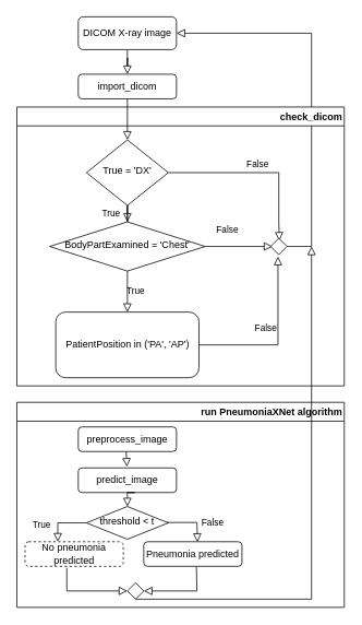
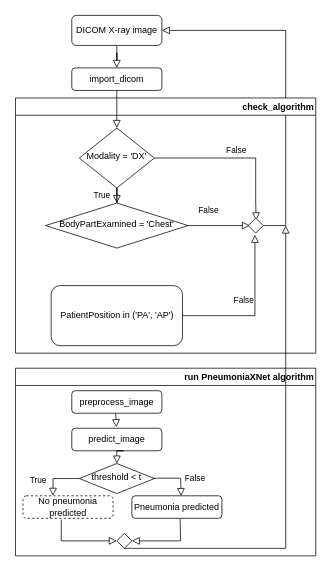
  <mxCell id="0" />
  <mxCell id="1" parent="0" />
  <mxCell id="2" value="" style="rounded=0;html=1;jettySize=auto;orthogonalLoop=1;fontSize=11;endArrow=block;endFill=0;endSize=8;strokeWidth=1;shadow=0;labelBackgroundColor=none;edgeStyle=orthogonalEdgeStyle;entryX=0.5;entryY=0;entryDx=0;entryDy=0;" parent="1" source="3" target="14" edge="1"><mxGeometry relative="1" as="geometry" /></mxCell>
  <mxCell id="3" value="DICOM X-ray image" style="rounded=1;whiteSpace=wrap;html=1;fontSize=12;glass=0;strokeWidth=1;shadow=0;" parent="1" vertex="1"><mxGeometry x="95" y="20" width="120" height="40" as="geometry" /></mxCell>
  <mxCell id="4" value="True" style="rounded=0;html=1;jettySize=auto;orthogonalLoop=1;fontSize=11;endArrow=block;endFill=0;endSize=8;strokeWidth=1;shadow=0;labelBackgroundColor=none;edgeStyle=orthogonalEdgeStyle;" parent="1" source="6" target="9" edge="1"><mxGeometry y="20" relative="1" as="geometry"><mxPoint as="offset" /></mxGeometry></mxCell>
  <mxCell id="5" value="False" style="edgeStyle=orthogonalEdgeStyle;rounded=0;html=1;jettySize=auto;orthogonalLoop=1;fontSize=11;endArrow=block;endFill=0;endSize=8;strokeWidth=1;shadow=0;labelBackgroundColor=none;entryX=0.533;entryY=0.15;entryDx=0;entryDy=0;entryPerimeter=0;" parent="1" source="6" target="16" edge="1"><mxGeometry y="10" relative="1" as="geometry"><mxPoint as="offset" /><mxPoint x="345" y="270" as="targetPoint" /><Array as="points"><mxPoint x="340" y="210" /><mxPoint x="340" y="270" /><mxPoint x="341" y="270" /></Array></mxGeometry></mxCell>
- <mxCell id="6" value="True = 'DX'" style="rhombus;whiteSpace=wrap;html=1;shadow=0;fontFamily=Helvetica;fontSize=12;align=center;strokeWidth=1;spacing=6;spacingTop=-4;" parent="1" vertex="1"><mxGeometry x="105" y="170" width="100" height="80" as="geometry" /></mxCell>
+ <mxCell id="6" value="Modality = 'DX'" style="rhombus;whiteSpace=wrap;html=1;shadow=0;fontFamily=Helvetica;fontSize=12;align=center;strokeWidth=1;spacing=6;spacingTop=-4;" parent="1" vertex="1"><mxGeometry x="105" y="170" width="100" height="80" as="geometry" /></mxCell>
  <mxCell id="7" value="False" style="rounded=0;html=1;jettySize=auto;orthogonalLoop=1;fontSize=11;endArrow=block;endFill=0;endSize=8;strokeWidth=1;shadow=0;labelBackgroundColor=none;edgeStyle=orthogonalEdgeStyle;entryX=0.117;entryY=0.5;entryDx=0;entryDy=0;entryPerimeter=0;" parent="1" source="9" target="16" edge="1"><mxGeometry x="-0.111" y="10" relative="1" as="geometry"><mxPoint x="-10" y="-10" as="offset" /><mxPoint x="295" y="300" as="targetPoint" /></mxGeometry></mxCell>
- <mxCell id="8" value="True" style="edgeStyle=orthogonalEdgeStyle;rounded=0;html=1;jettySize=auto;orthogonalLoop=1;fontSize=11;endArrow=block;endFill=0;endSize=8;strokeWidth=1;shadow=0;labelBackgroundColor=none;" parent="1" source="9" target="13" edge="1"><mxGeometry y="10" relative="1" as="geometry"><mxPoint as="offset" /><mxPoint x="160" y="500" as="targetPoint" /></mxGeometry></mxCell>
  <mxCell id="9" value="BodyPartExamined = 'Chest'" style="rhombus;whiteSpace=wrap;html=1;shadow=0;fontFamily=Helvetica;fontSize=12;align=center;strokeWidth=1;spacing=6;spacingTop=-4;" parent="1" vertex="1"><mxGeometry x="60" y="270" width="190" height="60" as="geometry" /></mxCell>
  <mxCell id="10" value="False" style="rounded=0;html=1;jettySize=auto;orthogonalLoop=1;fontSize=11;endArrow=block;endFill=0;endSize=8;strokeWidth=1;shadow=0;labelBackgroundColor=none;edgeStyle=orthogonalEdgeStyle;entryX=0.45;entryY=1.117;entryDx=0;entryDy=0;exitX=1;exitY=0.5;exitDx=0;exitDy=0;entryPerimeter=0;" edge="1" parent="1" source="13" target="16"><mxGeometry x="-0.111" y="10" relative="1" as="geometry"><mxPoint x="-10" y="-10" as="offset" /><mxPoint x="265" y="420" as="sourcePoint" /><mxPoint x="345.52" y="330.32" as="targetPoint" /><Array as="points"><mxPoint x="339" y="420" /></Array></mxGeometry></mxCell>
  <mxCell id="11" value="" style="rounded=0;html=1;jettySize=auto;orthogonalLoop=1;fontSize=11;endArrow=block;endFill=0;endSize=8;strokeWidth=1;shadow=0;labelBackgroundColor=none;edgeStyle=orthogonalEdgeStyle;entryX=1;entryY=0.5;entryDx=0;entryDy=0;exitX=1;exitY=0.5;exitDx=0;exitDy=0;" edge="1" parent="1" source="16" target="3"><mxGeometry x="-0.111" y="10" relative="1" as="geometry"><mxPoint x="-10" y="-10" as="offset" /><mxPoint x="370" y="305" as="sourcePoint" /><mxPoint x="550.52" y="210" as="targetPoint" /><Array as="points"><mxPoint x="380" y="300" /><mxPoint x="380" y="40" /></Array></mxGeometry></mxCell>
- <mxCell id="12" value="check_dicom" style="swimlane;shadow=0;align=right;swimlaneLine=1;rounded=0;" vertex="1" parent="1"><mxGeometry x="20" y="130" width="400" height="340" as="geometry" /></mxCell>
+ <mxCell id="12" value="check_algorithm" style="swimlane;shadow=0;align=right;swimlaneLine=1;rounded=0;" vertex="1" parent="1"><mxGeometry x="20" y="130" width="400" height="340" as="geometry" /></mxCell>
  <mxCell id="13" value="PatientPosition in ('PA', 'AP')" style="whiteSpace=wrap;html=1;shadow=0;rounded=1;" vertex="1" parent="12"><mxGeometry x="47.5" y="250" width="175" height="80" as="geometry" /></mxCell>
  <mxCell id="14" value="&lt;div align=&quot;center&quot;&gt;import_dicom&lt;/div&gt;" style="rounded=1;whiteSpace=wrap;html=1;shadow=0;align=center;" vertex="1" parent="1"><mxGeometry x="95" y="90" width="120" height="30" as="geometry" /></mxCell>
  <mxCell id="15" value="" style="rounded=0;html=1;jettySize=auto;orthogonalLoop=1;fontSize=11;endArrow=block;endFill=0;endSize=8;strokeWidth=1;shadow=0;labelBackgroundColor=none;edgeStyle=orthogonalEdgeStyle;entryX=0.5;entryY=0;entryDx=0;entryDy=0;" edge="1" parent="1" source="14" target="6"><mxGeometry relative="1" as="geometry"><mxPoint x="155" y="120" as="sourcePoint" /><mxPoint x="165" y="100" as="targetPoint" /></mxGeometry></mxCell>
  <mxCell id="16" value="" style="rhombus;whiteSpace=wrap;html=1;rounded=0;shadow=0;align=right;" vertex="1" parent="1"><mxGeometry x="330" y="290" width="20" height="20" as="geometry" /></mxCell>
  <mxCell id="17" value="run PneumoniaXNet algorithm" style="swimlane;rounded=0;shadow=0;align=right;" vertex="1" parent="1"><mxGeometry x="20" y="490" width="400" height="250" as="geometry" /></mxCell>
  <mxCell id="18" value="&lt;div align=&quot;center&quot;&gt;preprocess_image&lt;/div&gt;" style="rounded=1;whiteSpace=wrap;html=1;shadow=0;align=center;" vertex="1" parent="17"><mxGeometry x="75" y="30" width="120" height="30" as="geometry" /></mxCell>
  <mxCell id="19" value="predict_image" style="rounded=1;whiteSpace=wrap;html=1;shadow=0;align=center;" vertex="1" parent="17"><mxGeometry x="75" y="80" width="120" height="30" as="geometry" /></mxCell>
  <mxCell id="20" value="" style="edgeStyle=orthogonalEdgeStyle;rounded=0;html=1;jettySize=auto;orthogonalLoop=1;fontSize=11;endArrow=block;endFill=0;endSize=8;strokeWidth=1;shadow=0;labelBackgroundColor=none;entryX=0.495;entryY=-0.048;entryDx=0;entryDy=0;entryPerimeter=0;exitX=0.488;exitY=1.004;exitDx=0;exitDy=0;exitPerimeter=0;" edge="1" parent="17" source="18" target="19"><mxGeometry x="-0.003" y="15" relative="1" as="geometry"><mxPoint as="offset" /><mxPoint x="145" y="60" as="sourcePoint" /><mxPoint x="145" y="40" as="targetPoint" /><Array as="points"><mxPoint x="134" y="60" /></Array></mxGeometry></mxCell>
  <mxCell id="21" value="threshold &amp;lt; t" style="rhombus;whiteSpace=wrap;html=1;shadow=0;fontFamily=Helvetica;fontSize=12;align=center;strokeWidth=1;spacing=6;spacingTop=-4;" vertex="1" parent="17"><mxGeometry x="85" y="127" width="100" height="40" as="geometry" /></mxCell>
  <mxCell id="22" value="No pneumonia predicted" style="rounded=1;whiteSpace=wrap;html=1;shadow=0;align=center;dashed=1;" vertex="1" parent="17"><mxGeometry x="10" y="170" width="120" height="30" as="geometry" /></mxCell>
  <mxCell id="23" value="Pneumonia predicted" style="rounded=1;whiteSpace=wrap;html=1;shadow=0;align=center;" vertex="1" parent="17"><mxGeometry x="155" y="170" width="120" height="30" as="geometry" /></mxCell>
  <mxCell id="24" value="False" style="rounded=0;html=1;jettySize=auto;orthogonalLoop=1;fontSize=11;endArrow=block;endFill=0;endSize=8;strokeWidth=1;shadow=0;labelBackgroundColor=none;edgeStyle=orthogonalEdgeStyle;exitX=0.981;exitY=0.488;exitDx=0;exitDy=0;exitPerimeter=0;entryX=0.547;entryY=0.011;entryDx=0;entryDy=0;entryPerimeter=0;" edge="1" parent="17" source="21" target="23"><mxGeometry x="0.236" y="19" relative="1" as="geometry"><mxPoint as="offset" /><mxPoint x="220" y="148" as="sourcePoint" /><mxPoint x="240" y="177" as="targetPoint" /><Array as="points"><mxPoint x="220" y="147" /><mxPoint x="221" y="147" /></Array></mxGeometry></mxCell>
  <mxCell id="25" value="True" style="edgeStyle=orthogonalEdgeStyle;rounded=0;html=1;jettySize=auto;orthogonalLoop=1;fontSize=11;endArrow=block;endFill=0;endSize=8;strokeWidth=1;shadow=0;labelBackgroundColor=none;exitX=0;exitY=0.5;exitDx=0;exitDy=0;entryX=0.333;entryY=0;entryDx=0;entryDy=0;entryPerimeter=0;" edge="1" parent="17" source="21" target="22"><mxGeometry x="0.207" y="20" relative="1" as="geometry"><mxPoint x="-40" y="3" as="offset" /><mxPoint x="175" y="-20" as="sourcePoint" /><mxPoint x="80" y="170" as="targetPoint" /><Array as="points"><mxPoint x="50" y="147" /></Array></mxGeometry></mxCell>
  <mxCell id="26" value="" style="rhombus;whiteSpace=wrap;html=1;rounded=0;shadow=0;align=right;" vertex="1" parent="17"><mxGeometry x="135" y="220" width="20" height="20" as="geometry" /></mxCell>
  <mxCell id="27" value="" style="edgeStyle=orthogonalEdgeStyle;rounded=0;html=1;jettySize=auto;orthogonalLoop=1;fontSize=11;endArrow=block;endFill=0;endSize=8;strokeWidth=1;shadow=0;labelBackgroundColor=none;entryX=0;entryY=0.5;entryDx=0;entryDy=0;exitX=0.425;exitY=1.06;exitDx=0;exitDy=0;exitPerimeter=0;" edge="1" parent="17" source="22" target="26"><mxGeometry x="-0.003" y="15" relative="1" as="geometry"><mxPoint as="offset" /><mxPoint x="30" y="220" as="sourcePoint" /><mxPoint x="144.4" y="88.56" as="targetPoint" /><Array as="points"><mxPoint x="61" y="230" /></Array></mxGeometry></mxCell>
  <mxCell id="28" value="" style="edgeStyle=orthogonalEdgeStyle;rounded=0;html=1;jettySize=auto;orthogonalLoop=1;fontSize=11;endArrow=block;endFill=0;endSize=8;strokeWidth=1;shadow=0;labelBackgroundColor=none;entryX=1;entryY=0.5;entryDx=0;entryDy=0;exitX=0.537;exitY=1.02;exitDx=0;exitDy=0;exitPerimeter=0;" edge="1" parent="17" source="23" target="26"><mxGeometry x="-0.003" y="15" relative="1" as="geometry"><mxPoint as="offset" /><mxPoint x="143.56" y="70.12" as="sourcePoint" /><mxPoint x="144.4" y="88.56" as="targetPoint" /><Array as="points"><mxPoint x="219" y="202" /><mxPoint x="220" y="202" /><mxPoint x="220" y="230" /></Array></mxGeometry></mxCell>
  <mxCell id="29" value="" style="edgeStyle=orthogonalEdgeStyle;rounded=0;html=1;jettySize=auto;orthogonalLoop=1;fontSize=11;endArrow=block;endFill=0;endSize=8;strokeWidth=1;shadow=0;labelBackgroundColor=none;entryX=0.5;entryY=0;entryDx=0;entryDy=0;" edge="1" parent="1" target="21"><mxGeometry x="-0.003" y="15" relative="1" as="geometry"><mxPoint as="offset" /><mxPoint x="155" y="600" as="sourcePoint" /><mxPoint x="164.4" y="578.56" as="targetPoint" /><Array as="points"><mxPoint x="164" y="600" /><mxPoint x="155" y="600" /></Array></mxGeometry></mxCell>
  <mxCell id="30" value="" style="rounded=0;html=1;jettySize=auto;orthogonalLoop=1;fontSize=11;endArrow=block;endFill=0;endSize=8;strokeWidth=1;shadow=0;labelBackgroundColor=none;exitX=0.5;exitY=1;exitDx=0;exitDy=0;edgeStyle=orthogonalEdgeStyle;" edge="1" parent="1" source="26"><mxGeometry x="-0.003" y="15" relative="1" as="geometry"><mxPoint as="offset" /><mxPoint x="170" y="730" as="sourcePoint" /><mxPoint x="380" y="300" as="targetPoint" /><Array as="points"><mxPoint x="380" y="730" /></Array></mxGeometry></mxCell>
